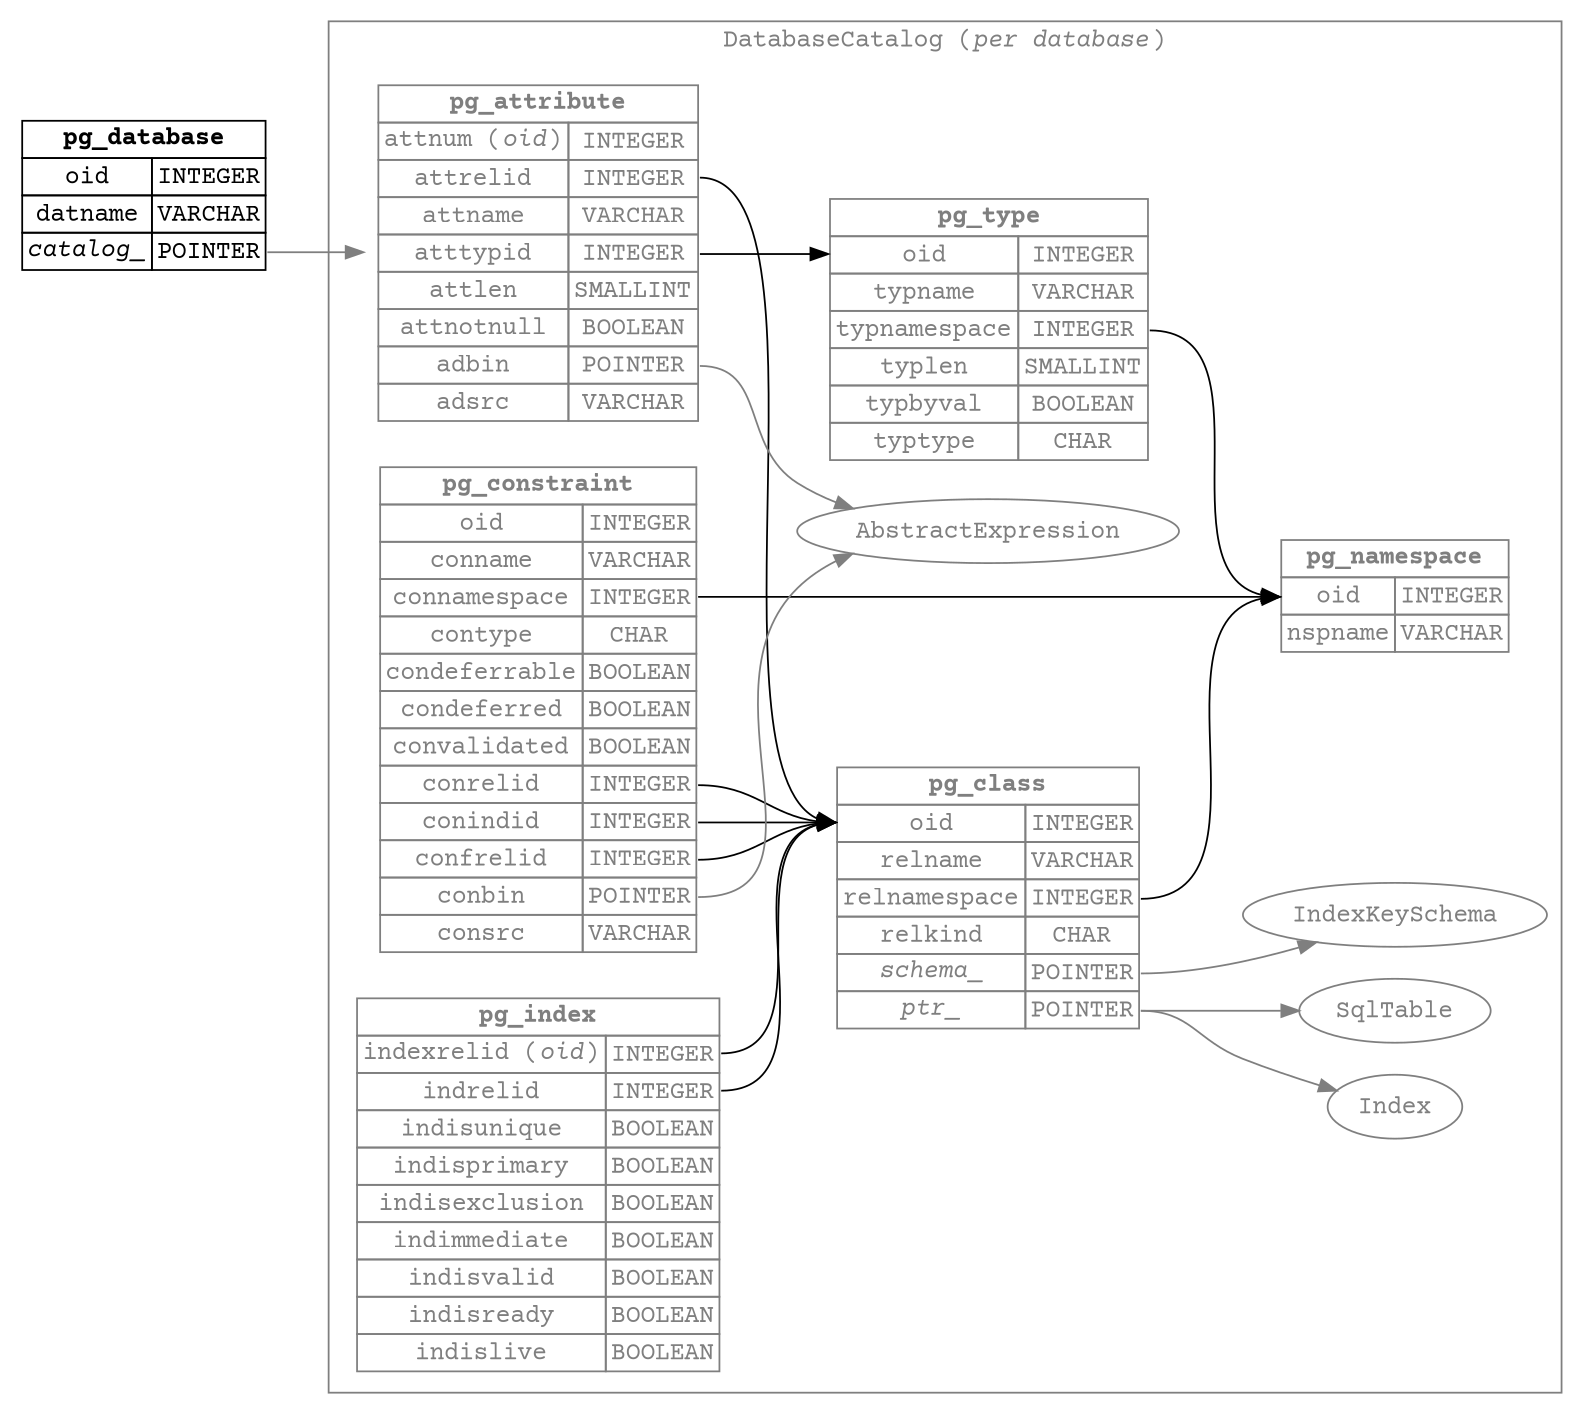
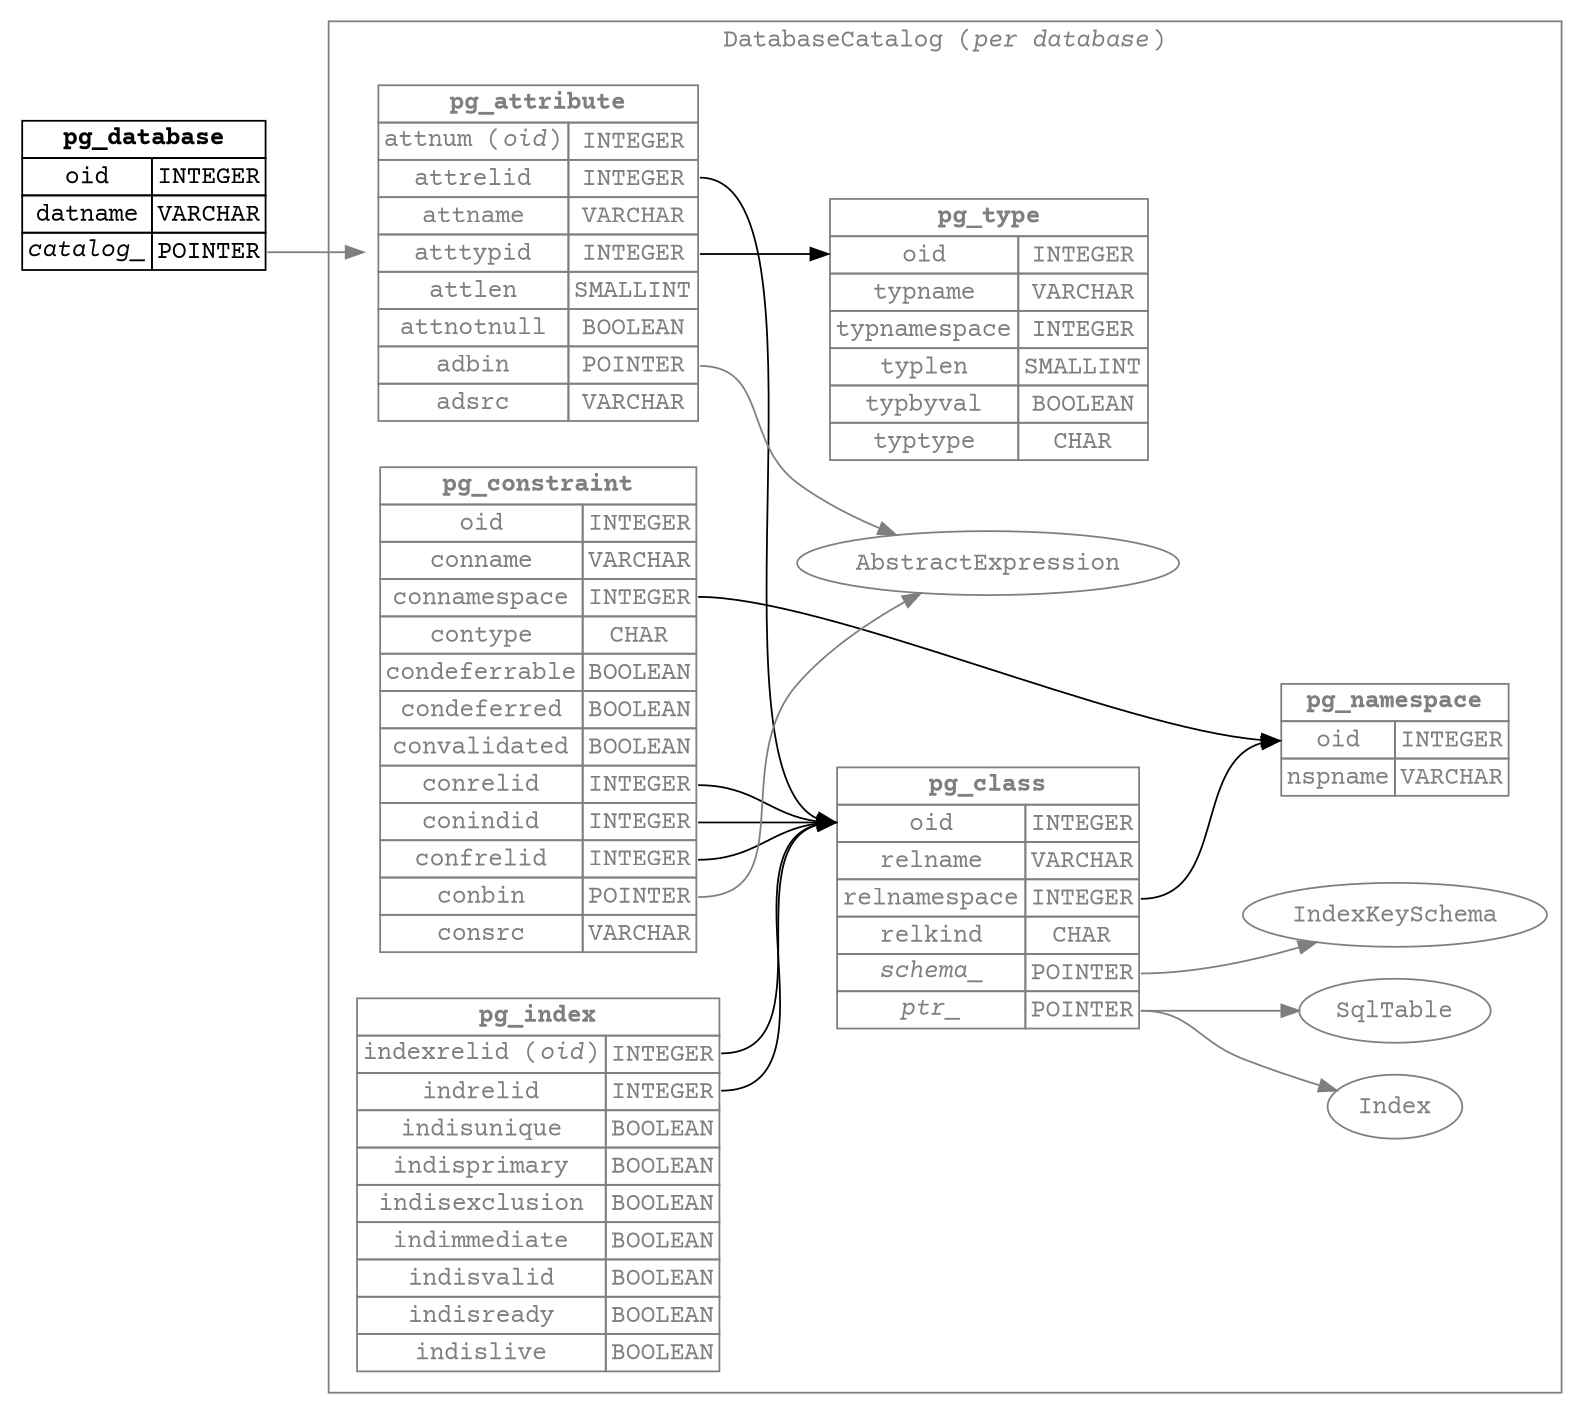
  digraph {
    compound=true
    concentrate=true
    fontname="Courier Prime"
    rankdir=LR
    node [color=gray50 fontcolor=gray50 fontname="Courier Prime" group=default shape=none]
    edge [fontname="Courier Prime" tailport=pointer]
    n1 [label=<<TABLE BORDER="0" CELLBORDER="1" CELLSPACING="0">                 <TR><TD COLSPAN="2"><B>pg_class</B></TD></TR>                 <TR><TD PORT="reloid">oid</TD><TD>INTEGER</TD></TR>                 <TR><TD>relname</TD><TD>VARCHAR</TD></TR>                 <TR><TD>relnamespace</TD><TD PORT="relnamespace">INTEGER</TD></TR>                 <TR><TD>relkind</TD><TD>CHAR</TD></TR>                 <TR><TD><I>schema_</I></TD><TD PORT="schema">POINTER</TD></TR>                 <TR><TD><I>ptr_</I></TD><TD PORT="pointer">POINTER</TD></TR>                 </TABLE>>]
    n2 [label=<<TABLE BORDER="0" CELLBORDER="1" CELLSPACING="0">                 <TR><TD COLSPAN="2"><B>pg_namespace</B></TD></TR>                 <TR><TD PORT="nspoid">oid</TD><TD>INTEGER</TD></TR>                 <TR><TD>nspname</TD><TD>VARCHAR</TD></TR>                 </TABLE>>]
    n3 [label=<<TABLE BORDER="0" CELLBORDER="1" CELLSPACING="0">                 <TR><TD COLSPAN="2"><B>pg_index</B></TD></TR>                 <TR><TD>indexrelid (<I>oid</I>)</TD><TD PORT="indoid">INTEGER</TD></TR>                 <TR><TD>indrelid</TD><TD PORT="indtable">INTEGER</TD></TR>                 <TR><TD>indisunique</TD><TD>BOOLEAN</TD></TR>                 <TR><TD>indisprimary</TD><TD>BOOLEAN</TD></TR>                 <TR><TD>indisexclusion</TD><TD>BOOLEAN</TD></TR>                 <TR><TD>indimmediate</TD><TD>BOOLEAN</TD></TR>                 <TR><TD>indisvalid</TD><TD>BOOLEAN</TD></TR>                 <TR><TD>indisready</TD><TD>BOOLEAN</TD></TR>                 <TR><TD>indislive</TD><TD>BOOLEAN</TD></TR>                 </TABLE>>]
    n4 [label=<<TABLE BORDER="0" CELLBORDER="1" CELLSPACING="0">                 <TR><TD COLSPAN="2"><B>pg_attribute</B></TD></TR>                 <TR><TD PORT="attoid">attnum (<I>oid</I>)</TD><TD>INTEGER</TD></TR>                 <TR><TD>attrelid</TD><TD PORT="attparent">INTEGER</TD></TR>                 <TR><TD>attname</TD><TD>VARCHAR</TD></TR>                 <TR><TD>atttypid</TD><TD PORT="atttype">INTEGER</TD></TR>                 <TR><TD>attlen</TD><TD>SMALLINT</TD></TR>                 <TR><TD>attnotnull</TD><TD>BOOLEAN</TD></TR>                 <TR><TD>adbin</TD><TD PORT="adbin">POINTER</TD></TR>                 <TR><TD>adsrc</TD><TD>VARCHAR</TD></TR>                 </TABLE>>]
    n5 [label=<<TABLE BORDER="0" CELLBORDER="1" CELLSPACING="0">                 <TR><TD COLSPAN="2"><B>pg_type</B></TD></TR>                 <TR><TD PORT="typoid">oid</TD><TD>INTEGER</TD></TR>                 <TR><TD>typname</TD><TD>VARCHAR</TD></TR>                 <TR><TD>typnamespace</TD><TD PORT="typnamespace">INTEGER</TD></TR>                 <TR><TD>typlen</TD><TD>SMALLINT</TD></TR>                 <TR><TD>typbyval</TD><TD>BOOLEAN</TD></TR>                 <TR><TD>typtype</TD><TD>CHAR</TD></TR>                 </TABLE>>]
    n6 [label=<<TABLE BORDER="0" CELLBORDER="1" CELLSPACING="0">                 <TR><TD COLSPAN="2"><B>pg_constraint</B></TD></TR>                 <TR PORT="conoid"><TD>oid</TD><TD>INTEGER</TD></TR>                 <TR><TD>conname</TD><TD>VARCHAR</TD></TR>                 <TR><TD>connamespace</TD><TD PORT="connamespace">INTEGER</TD></TR>                 <TR><TD>contype</TD><TD>CHAR</TD></TR>                 <TR><TD>condeferrable</TD><TD>BOOLEAN</TD></TR>                 <TR><TD>condeferred</TD><TD>BOOLEAN</TD></TR>                 <TR><TD>convalidated</TD><TD>BOOLEAN</TD></TR>                 <TR><TD>conrelid</TD><TD PORT="contable">INTEGER</TD></TR>                 <TR><TD>conindid</TD><TD PORT="conindex">INTEGER</TD></TR>                 <TR><TD>confrelid</TD><TD PORT="confkey">INTEGER</TD></TR>                 <TR><TD>conbin</TD><TD PORT="conbin">POINTER</TD></TR>                 <TR><TD>consrc</TD><TD>VARCHAR</TD></TR>                 </TABLE>>]
    AbstractExpression [shape=""]
    SqlTable [shape=""]
    Index [shape=""]
    IndexKeySchema [shape=""]
    n11 [label=<<TABLE BORDER="0" CELLBORDER="1" CELLSPACING="0">             <TR><TD COLSPAN="2"><B>pg_database</B></TD></TR>             <TR><TD>oid</TD><TD>INTEGER</TD></TR>             <TR><TD>datname</TD><TD>VARCHAR</TD></TR>             <TR><TD><I>catalog_</I></TD><TD PORT="datcatalog">POINTER</TD></TR>             </TABLE>> color="" fontcolor="" group=""]
    subgraph cluster_1 {
      color=gray50
      fontcolor=gray50
      label=<DatabaseCatalog (<I>per database</I>)>
      n1
      n2
      n3
      n4
      n5
      n6
      AbstractExpression
      SqlTable
      Index
      IndexKeySchema
    }
    n1 -> n2 [headport=nspoid tailport=relnamespace]
    n1 -> SqlTable [color=gray50]
    n1 -> Index [color=gray50]
    n1 -> IndexKeySchema [color=gray50 tailport=schema]
    n3 -> n1 [headport=reloid tailport=indtable]
    n3 -> n1 [headport=reloid tailport=indoid]
    n4 -> n1 [headport=reloid tailport=attparent]
    n4 -> n5 [headport=typoid tailport=atttype]
    n4 -> AbstractExpression [color=gray50 tailport=adbin]
-   n5 -> n2 [headport=nspoid tailport=typnamespace]
    n6 -> n1 [headport=reloid tailport=conindex]
    n6 -> n1 [headport=reloid tailport=contable]
    n6 -> n1 [headport=reloid tailport=confkey]
    n6 -> n2 [headport=nspoid tailport=connamespace]
    n6 -> AbstractExpression [color=gray50 tailport=conbin]
    n11 -> n4 [color=gray50 tailport=datcatalog]
  }
